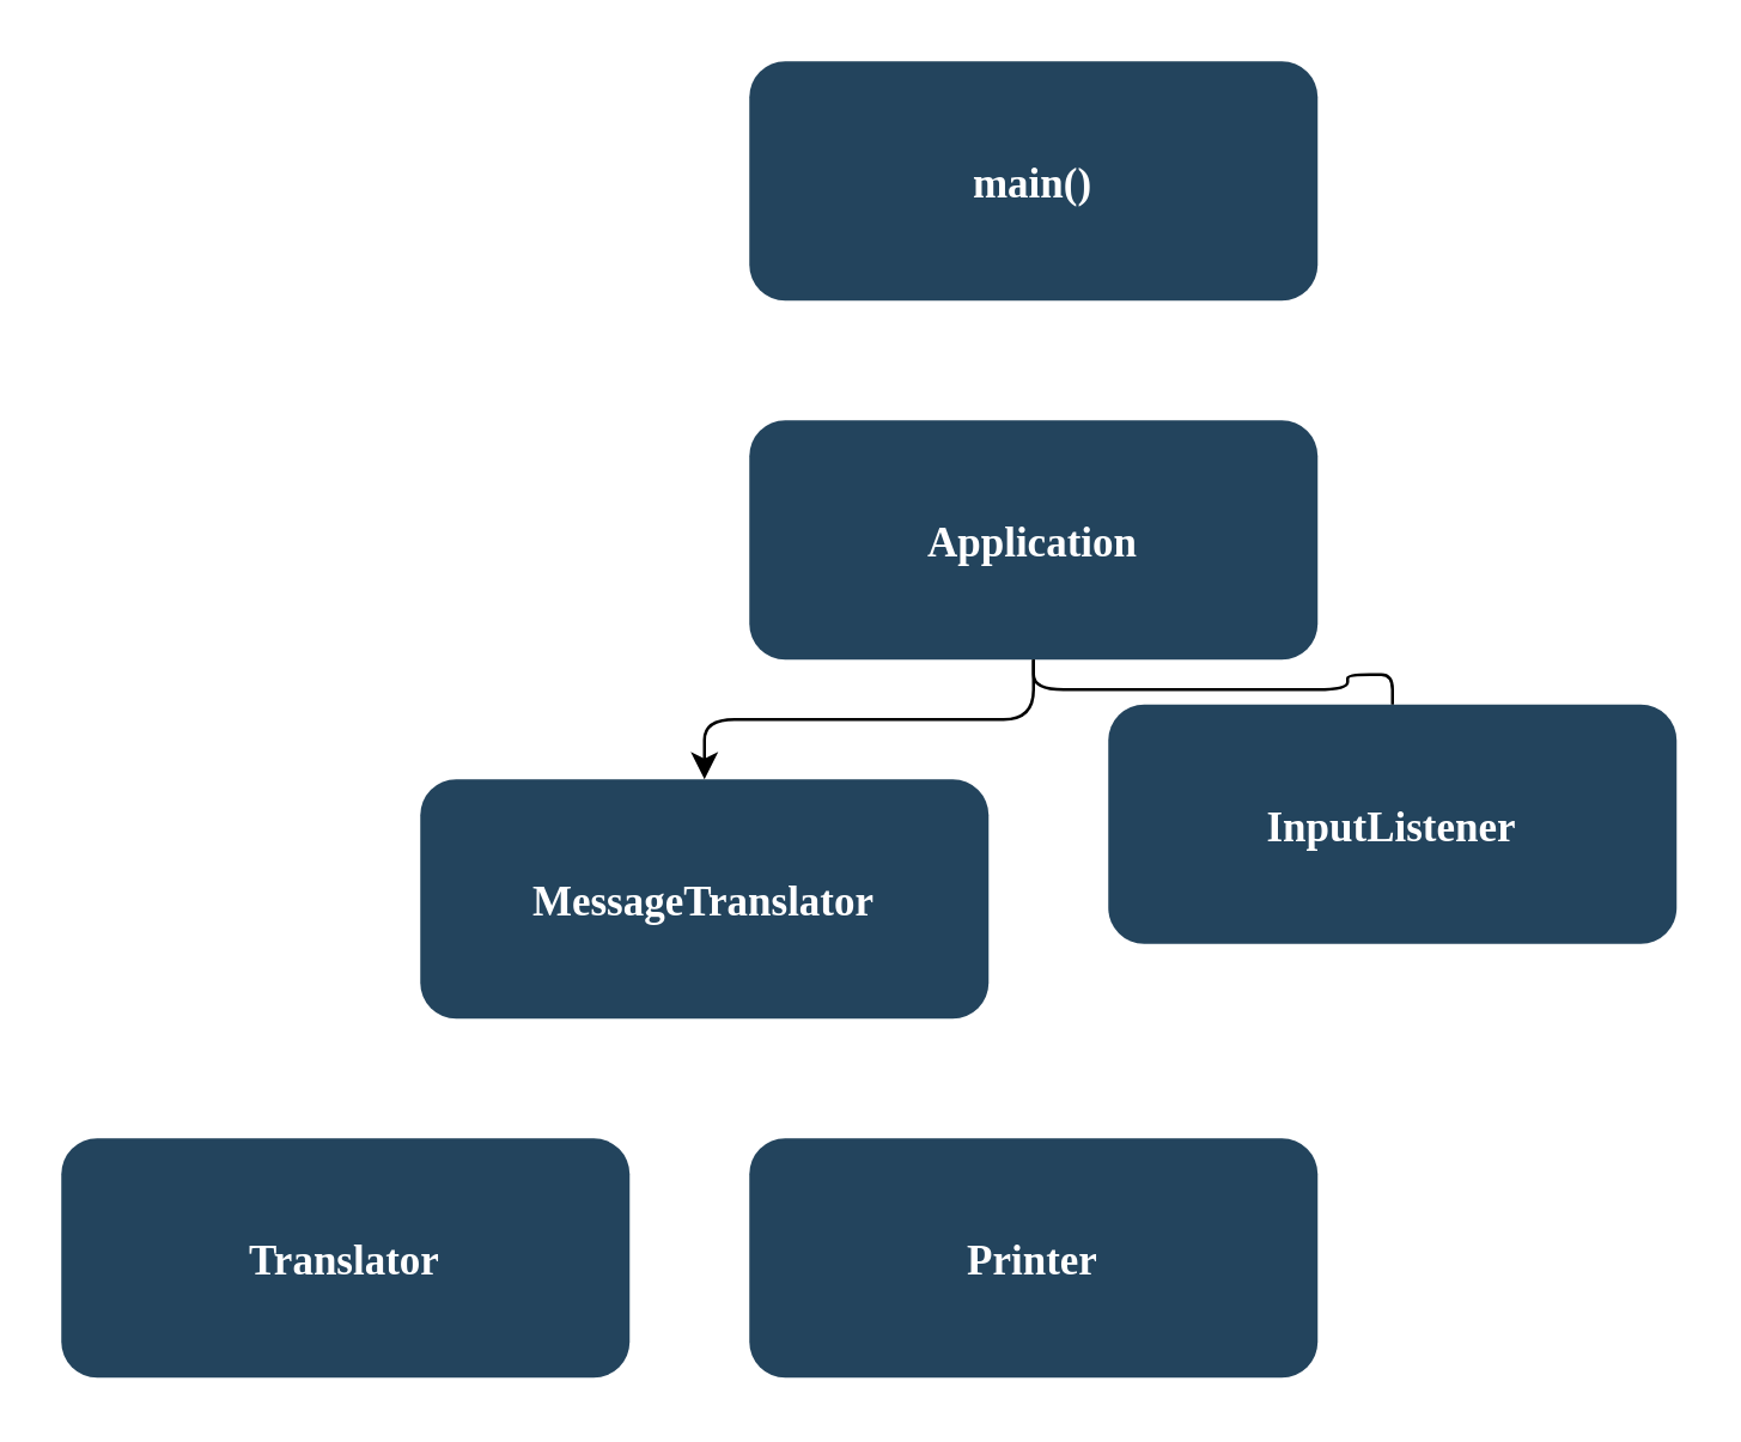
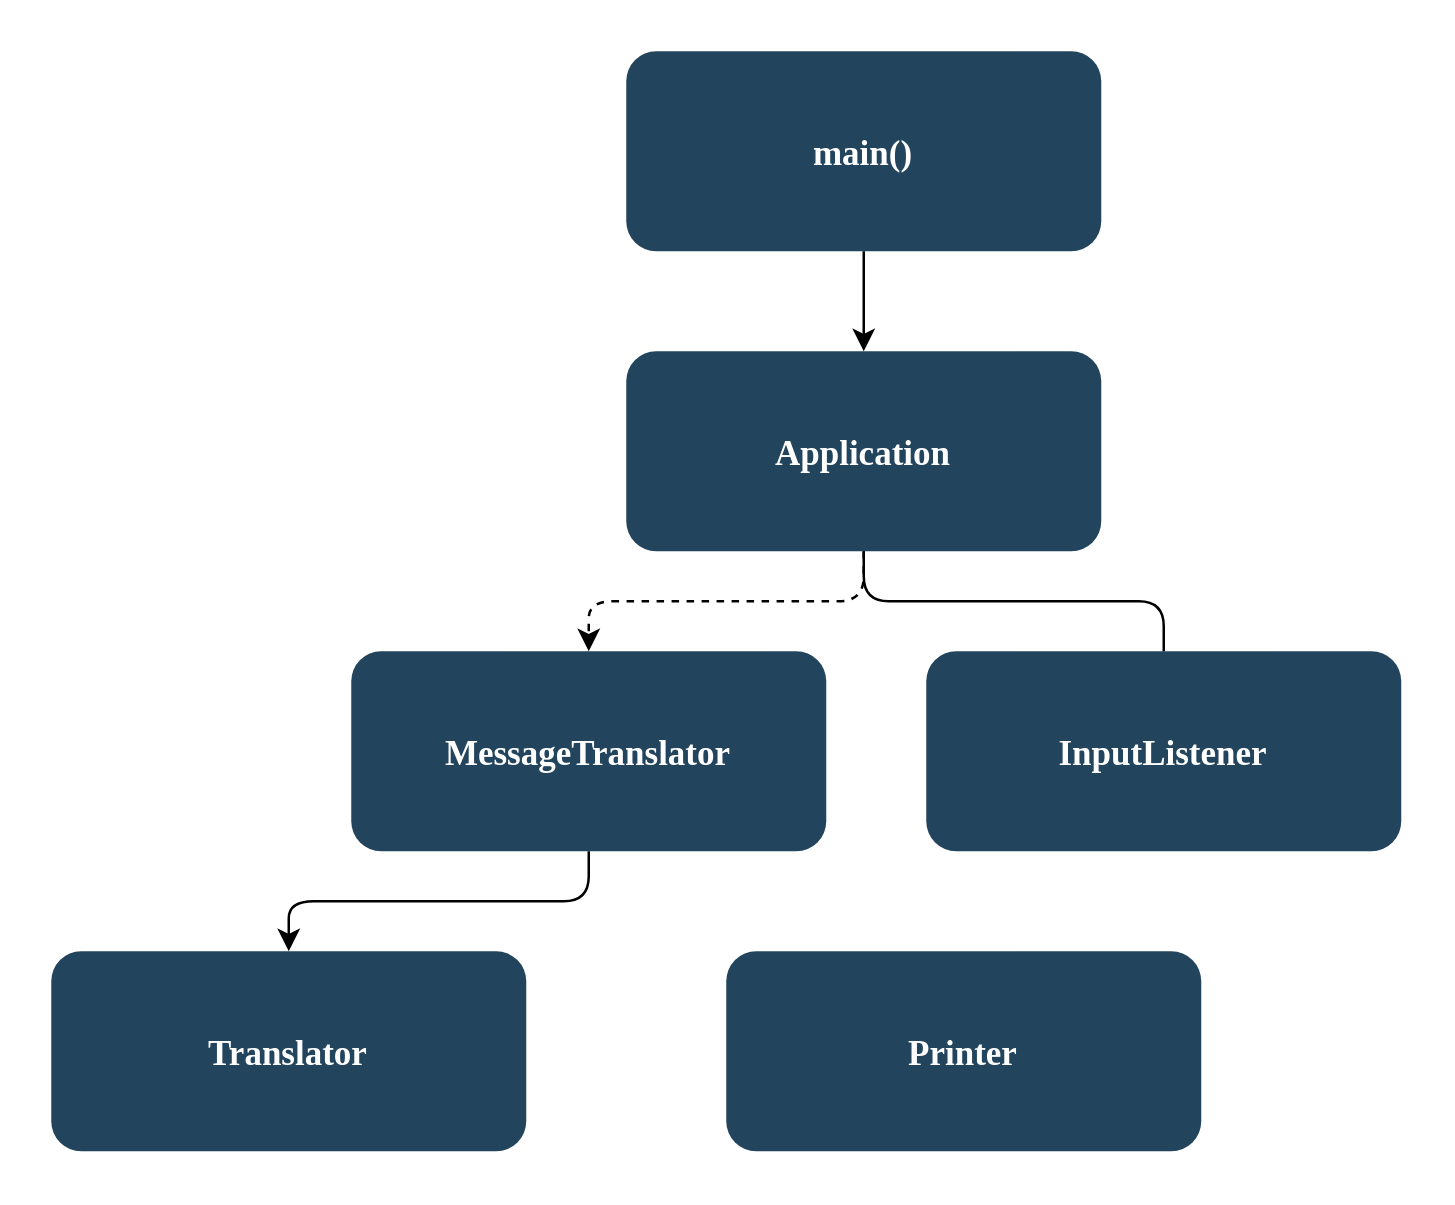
  <mxCell id="0" />
  <mxCell id="1" parent="0" />
  <mxCell id="2" value="main()" style="rounded=1;fillColor=#23445D;gradientColor=none;strokeColor=none;fontColor=#FFFFFF;fontStyle=1;fontFamily=Tahoma;fontSize=14" parent="1" vertex="1"><mxGeometry x="250" y="20" width="190" height="80" as="geometry" /></mxCell>
  <mxCell id="3" value="Application" style="rounded=1;fillColor=#23445D;gradientColor=none;strokeColor=none;fontColor=#FFFFFF;fontStyle=1;fontFamily=Tahoma;fontSize=14" vertex="1" parent="1"><mxGeometry x="250" y="140" width="190" height="80" as="geometry" /></mxCell>
- <mxCell id="5" value="InputListener" style="rounded=1;fillColor=#23445D;gradientColor=none;strokeColor=none;fontColor=#FFFFFF;fontStyle=1;fontFamily=Tahoma;fontSize=14" vertex="1" parent="1"><mxGeometry x="370" y="235" width="190" height="80" as="geometry" /></mxCell>
+ <mxCell id="4" value="" style="endArrow=classic;html=1;exitX=0.5;exitY=1;exitDx=0;exitDy=0;" edge="1" parent="1" source="2" target="3"><mxGeometry width="50" height="50" relative="1" as="geometry"><mxPoint x="180" y="310" as="sourcePoint" /><mxPoint x="230" y="260" as="targetPoint" /></mxGeometry></mxCell>
+ <mxCell id="5" value="InputListener" style="rounded=1;fillColor=#23445D;gradientColor=none;strokeColor=none;fontColor=#FFFFFF;fontStyle=1;fontFamily=Tahoma;fontSize=14" vertex="1" parent="1"><mxGeometry x="370" y="260" width="190" height="80" as="geometry" /></mxCell>
  <mxCell id="6" value="" style="endArrow=none;html=1;exitX=0.5;exitY=1;exitDx=0;exitDy=0;entryX=0.5;entryY=0;entryDx=0;entryDy=0;edgeStyle=orthogonalEdgeStyle;" edge="1" parent="1" source="3" target="5"><mxGeometry width="50" height="50" relative="1" as="geometry"><mxPoint x="180" y="310" as="sourcePoint" /><mxPoint x="230" y="260" as="targetPoint" /></mxGeometry></mxCell>
  <mxCell id="7" value="MessageTranslator" style="rounded=1;fillColor=#23445D;gradientColor=none;strokeColor=none;fontColor=#FFFFFF;fontStyle=1;fontFamily=Tahoma;fontSize=14" vertex="1" parent="1"><mxGeometry x="140" y="260" width="190" height="80" as="geometry" /></mxCell>
- <mxCell id="8" value="" style="endArrow=classic;html=1;exitX=0.5;exitY=1;exitDx=0;exitDy=0;entryX=0.5;entryY=0;entryDx=0;entryDy=0;edgeStyle=orthogonalEdgeStyle;" edge="1" parent="1" source="3" target="7"><mxGeometry width="50" height="50" relative="1" as="geometry"><mxPoint x="180" y="310" as="sourcePoint" /><mxPoint x="230" y="260" as="targetPoint" /></mxGeometry></mxCell>
+ <mxCell id="8" value="" style="endArrow=classic;html=1;exitX=0.5;exitY=1;exitDx=0;exitDy=0;entryX=0.5;entryY=0;entryDx=0;entryDy=0;edgeStyle=orthogonalEdgeStyle;dashed=1;" edge="1" parent="1" source="3" target="7"><mxGeometry width="50" height="50" relative="1" as="geometry"><mxPoint x="180" y="310" as="sourcePoint" /><mxPoint x="230" y="260" as="targetPoint" /></mxGeometry></mxCell>
  <mxCell id="9" value="Translator" style="rounded=1;fillColor=#23445D;gradientColor=none;strokeColor=none;fontColor=#FFFFFF;fontStyle=1;fontFamily=Tahoma;fontSize=14" vertex="1" parent="1"><mxGeometry x="20" y="380" width="190" height="80" as="geometry" /></mxCell>
- <mxCell id="10" value="Printer" style="rounded=1;fillColor=#23445D;gradientColor=none;strokeColor=none;fontColor=#FFFFFF;fontStyle=1;fontFamily=Tahoma;fontSize=14" vertex="1" parent="1"><mxGeometry x="250" y="380" width="190" height="80" as="geometry" /></mxCell>
+ <mxCell id="10" value="Printer" style="rounded=1;fillColor=#23445D;gradientColor=none;strokeColor=none;fontColor=#FFFFFF;fontStyle=1;fontFamily=Tahoma;fontSize=14" vertex="1" parent="1"><mxGeometry x="290" y="380" width="190" height="80" as="geometry" /></mxCell>
+ <mxCell id="11" value="" style="endArrow=classic;html=1;exitX=0.5;exitY=1;exitDx=0;exitDy=0;entryX=0.5;entryY=0;entryDx=0;entryDy=0;edgeStyle=orthogonalEdgeStyle;" edge="1" parent="1" source="7" target="9"><mxGeometry width="50" height="50" relative="1" as="geometry"><mxPoint x="180" y="360" as="sourcePoint" /><mxPoint x="230" y="310" as="targetPoint" /></mxGeometry></mxCell>
